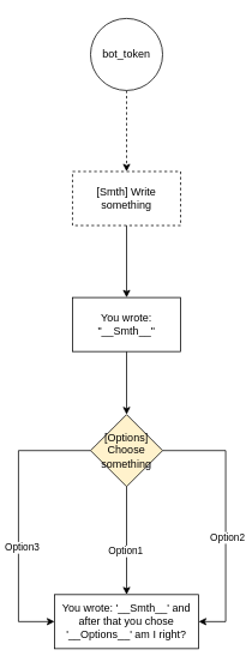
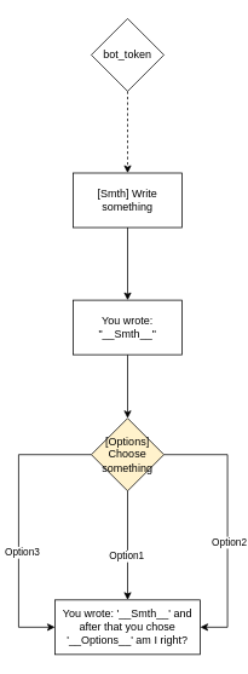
  <mxCell id="0" />
  <mxCell id="1" parent="0" />
  <mxCell id="2" value="" style="edgeStyle=orthogonalEdgeStyle;rounded=0;orthogonalLoop=1;jettySize=auto;html=1;dashed=1;" parent="1" source="3" target="5" edge="1"><mxGeometry relative="1" as="geometry" /></mxCell>
- <mxCell id="3" value="bot_token" style="ellipse;whiteSpace=wrap;html=1;aspect=fixed;" parent="1" vertex="1"><mxGeometry x="100" y="20" width="80" height="80" as="geometry" /></mxCell>
+ <mxCell id="3" value="bot_token" style="rhombus;whiteSpace=wrap;html=1;aspect=fixed;" parent="1" vertex="1"><mxGeometry x="100" y="20" width="80" height="80" as="geometry" /></mxCell>
  <mxCell id="4" value="" style="edgeStyle=orthogonalEdgeStyle;rounded=0;orthogonalLoop=1;jettySize=auto;html=1;" parent="1" source="5" target="7" edge="1"><mxGeometry relative="1" as="geometry" /></mxCell>
- <mxCell id="5" value="[Smth] Write something" style="whiteSpace=wrap;html=1;dashed=1;" parent="1" vertex="1"><mxGeometry x="80" y="190" width="120" height="60" as="geometry" /></mxCell>
+ <mxCell id="5" value="[Smth] Write something" style="whiteSpace=wrap;html=1;" parent="1" vertex="1"><mxGeometry x="80" y="190" width="120" height="60" as="geometry" /></mxCell>
  <mxCell id="6" value="" style="edgeStyle=orthogonalEdgeStyle;rounded=0;orthogonalLoop=1;jettySize=auto;html=1;" parent="1" source="7" target="14" edge="1"><mxGeometry relative="1" as="geometry" /></mxCell>
  <mxCell id="7" value="You wrote: &quot;__Smth__&quot;" style="whiteSpace=wrap;html=1;" parent="1" vertex="1"><mxGeometry x="80" y="330" width="120" height="60" as="geometry" /></mxCell>
  <mxCell id="8" value="" style="edgeStyle=orthogonalEdgeStyle;rounded=0;orthogonalLoop=1;jettySize=auto;html=1;" parent="1" source="14" target="15" edge="1"><mxGeometry relative="1" as="geometry" /></mxCell>
  <mxCell id="9" value="Option1" style="edgeLabel;html=1;align=center;verticalAlign=middle;resizable=0;points=[];" parent="8" vertex="1" connectable="0"><mxGeometry x="0.183" y="-2" relative="1" as="geometry"><mxPoint as="offset" /></mxGeometry></mxCell>
  <mxCell id="10" style="edgeStyle=orthogonalEdgeStyle;rounded=0;orthogonalLoop=1;jettySize=auto;html=1;exitX=1;exitY=0.5;exitDx=0;exitDy=0;entryX=1;entryY=0.5;entryDx=0;entryDy=0;" parent="1" source="14" target="15" edge="1"><mxGeometry relative="1" as="geometry"><Array as="points"><mxPoint x="250" y="500" /><mxPoint x="250" y="690" /></Array></mxGeometry></mxCell>
  <mxCell id="11" value="Option2" style="edgeLabel;html=1;align=center;verticalAlign=middle;resizable=0;points=[];" parent="10" vertex="1" connectable="0"><mxGeometry x="0.148" y="1" relative="1" as="geometry"><mxPoint as="offset" /></mxGeometry></mxCell>
  <mxCell id="12" style="edgeStyle=orthogonalEdgeStyle;rounded=0;orthogonalLoop=1;jettySize=auto;html=1;exitX=0;exitY=0.5;exitDx=0;exitDy=0;entryX=0;entryY=0.5;entryDx=0;entryDy=0;" parent="1" source="14" target="15" edge="1"><mxGeometry relative="1" as="geometry"><Array as="points"><mxPoint x="20" y="500" /><mxPoint x="20" y="690" /></Array></mxGeometry></mxCell>
  <mxCell id="13" value="Option3" style="edgeLabel;html=1;align=center;verticalAlign=middle;resizable=0;points=[];" parent="12" vertex="1" connectable="0"><mxGeometry x="0.206" y="3" relative="1" as="geometry"><mxPoint as="offset" /></mxGeometry></mxCell>
  <mxCell id="14" value="[Options] Choose something" style="rhombus;whiteSpace=wrap;html=1;fillColor=#fff2cc;" parent="1" vertex="1"><mxGeometry x="100" y="460" width="80" height="80" as="geometry" /></mxCell>
  <mxCell id="15" value="You wrote: '__Smth__' and after that you chose '__Options__' am I right?" style="whiteSpace=wrap;html=1;" parent="1" vertex="1"><mxGeometry x="60" y="660" width="160" height="60" as="geometry" /></mxCell>
